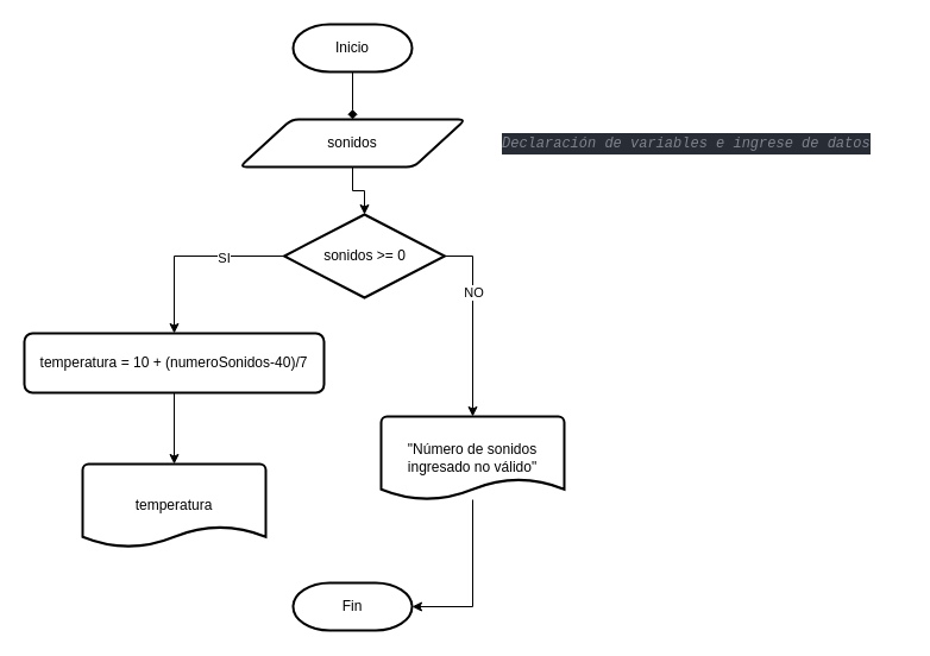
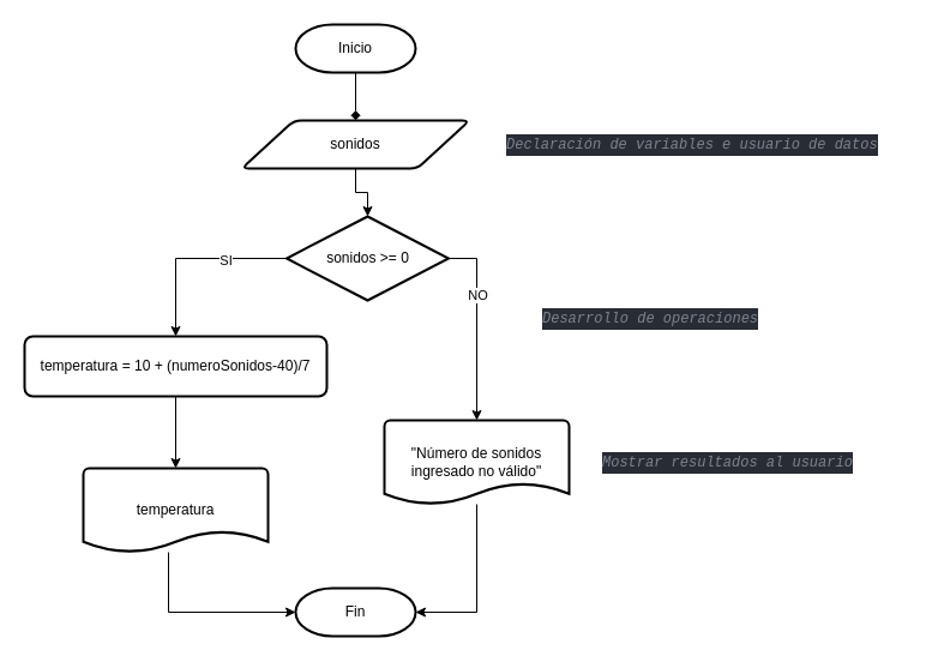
  <mxCell id="0" />
  <mxCell id="1" parent="0" />
  <mxCell id="2" value="Inicio" style="strokeWidth=2;html=1;shape=mxgraph.flowchart.terminator;whiteSpace=wrap;" vertex="1" parent="1"><mxGeometry x="246" y="20" width="100" height="40" as="geometry" /></mxCell>
  <mxCell id="3" style="edgeStyle=orthogonalEdgeStyle;rounded=0;orthogonalLoop=1;jettySize=auto;html=1;exitX=0.5;exitY=1;exitDx=0;exitDy=0;entryX=0.5;entryY=0;entryDx=0;entryDy=0;entryPerimeter=0;" edge="1" parent="1" source="4" target="11"><mxGeometry relative="1" as="geometry" /></mxCell>
  <mxCell id="4" value="sonidos" style="shape=parallelogram;html=1;strokeWidth=2;perimeter=parallelogramPerimeter;whiteSpace=wrap;rounded=1;arcSize=12;size=0.23;" vertex="1" parent="1"><mxGeometry x="201" y="100" width="190" height="40" as="geometry" /></mxCell>
  <mxCell id="5" value="Fin" style="strokeWidth=2;html=1;shape=mxgraph.flowchart.terminator;whiteSpace=wrap;" vertex="1" parent="1"><mxGeometry x="246" y="490" width="100" height="40" as="geometry" /></mxCell>
  <mxCell id="6" value="" style="endArrow=diamond;html=1;rounded=0;exitX=0.5;exitY=1;exitDx=0;exitDy=0;exitPerimeter=0;entryX=0.5;entryY=0;entryDx=0;entryDy=0;" edge="1" parent="1" source="2" target="4"><mxGeometry width="50" height="50" relative="1" as="geometry"><mxPoint x="126" y="220" as="sourcePoint" /><mxPoint x="176" y="170" as="targetPoint" /></mxGeometry></mxCell>
  <mxCell id="7" style="edgeStyle=orthogonalEdgeStyle;rounded=0;orthogonalLoop=1;jettySize=auto;html=1;exitX=0;exitY=0.5;exitDx=0;exitDy=0;exitPerimeter=0;entryX=0.5;entryY=0;entryDx=0;entryDy=0;" edge="1" parent="1" source="11" target="17"><mxGeometry relative="1" as="geometry" /></mxCell>
  <mxCell id="8" value="SI" style="edgeLabel;html=1;align=center;verticalAlign=middle;resizable=0;points=[];" vertex="1" connectable="0" parent="7"><mxGeometry x="-0.349" y="1" relative="1" as="geometry"><mxPoint as="offset" /></mxGeometry></mxCell>
  <mxCell id="9" style="edgeStyle=orthogonalEdgeStyle;rounded=0;orthogonalLoop=1;jettySize=auto;html=1;exitX=1;exitY=0.5;exitDx=0;exitDy=0;exitPerimeter=0;entryX=0.5;entryY=0;entryDx=0;entryDy=0;entryPerimeter=0;" edge="1" parent="1" source="11" target="13"><mxGeometry relative="1" as="geometry"><mxPoint x="561" y="390" as="targetPoint" /><Array as="points"><mxPoint x="397" y="215" /></Array></mxGeometry></mxCell>
  <mxCell id="10" value="NO" style="edgeLabel;html=1;align=center;verticalAlign=middle;resizable=0;points=[];" vertex="1" connectable="0" parent="9"><mxGeometry x="-0.323" relative="1" as="geometry"><mxPoint as="offset" /></mxGeometry></mxCell>
  <mxCell id="11" value="sonidos &amp;gt;= 0" style="strokeWidth=2;html=1;shape=mxgraph.flowchart.decision;whiteSpace=wrap;" vertex="1" parent="1"><mxGeometry x="238.5" y="180" width="135" height="70" as="geometry" /></mxCell>
  <mxCell id="12" style="edgeStyle=orthogonalEdgeStyle;rounded=0;orthogonalLoop=1;jettySize=auto;html=1;entryX=1;entryY=0.5;entryDx=0;entryDy=0;entryPerimeter=0;" edge="1" parent="1" source="13" target="5"><mxGeometry relative="1" as="geometry" /></mxCell>
  <mxCell id="13" value="&quot;Número de sonidos ingresado no válido&quot;" style="strokeWidth=2;html=1;shape=mxgraph.flowchart.document2;whiteSpace=wrap;size=0.25;" vertex="1" parent="1"><mxGeometry x="320" y="350" width="154" height="70" as="geometry" /></mxCell>
+ <mxCell id="14" value="&lt;div style=&quot;font-style: normal; font-variant-caps: normal; font-weight: normal; letter-spacing: normal; text-align: start; text-indent: 0px; text-transform: none; word-spacing: 0px; -webkit-text-stroke-width: 0px; text-decoration: none; color: rgb(171, 178, 191); background-color: rgb(40, 44, 52); font-family: &amp;quot;Fira Code&amp;quot;, &amp;quot;Menlo for Powerline&amp;quot;, Menlo, Monaco, &amp;quot;Courier New&amp;quot;, monospace; font-size: 12px; line-height: 18px;&quot;&gt;&lt;div&gt;&lt;span style=&quot;color: rgb(127, 132, 142); font-style: italic;&quot;&gt;Mostrar resultados al usuario&lt;/span&gt;&lt;/div&gt;&lt;/div&gt;" style="text;whiteSpace=wrap;html=1;" vertex="1" parent="1"><mxGeometry x="500" y="370" width="240" height="30" as="geometry" /></mxCell>
+ <mxCell id="15" value="&lt;div style=&quot;font-style: normal; font-variant-caps: normal; font-weight: normal; letter-spacing: normal; text-align: start; text-indent: 0px; text-transform: none; word-spacing: 0px; -webkit-text-stroke-width: 0px; text-decoration: none; color: rgb(171, 178, 191); background-color: rgb(40, 44, 52); font-family: &amp;quot;Fira Code&amp;quot;, &amp;quot;Menlo for Powerline&amp;quot;, Menlo, Monaco, &amp;quot;Courier New&amp;quot;, monospace; font-size: 12px; line-height: 18px;&quot;&gt;&lt;div&gt;&lt;span style=&quot;color: rgb(127, 132, 142); font-style: italic;&quot;&gt;Desarrollo de operaciones&lt;/span&gt;&lt;/div&gt;&lt;/div&gt;" style="text;whiteSpace=wrap;html=1;" vertex="1" parent="1"><mxGeometry x="450" y="250" width="210" height="30" as="geometry" /></mxCell>
  <mxCell id="16" style="edgeStyle=orthogonalEdgeStyle;rounded=0;orthogonalLoop=1;jettySize=auto;html=1;exitX=0.5;exitY=1;exitDx=0;exitDy=0;entryX=0.5;entryY=0;entryDx=0;entryDy=0;entryPerimeter=0;" edge="1" parent="1" source="17" target="20"><mxGeometry relative="1" as="geometry"><mxPoint x="296" y="370" as="targetPoint" /></mxGeometry></mxCell>
  <mxCell id="17" value="temperatura = 10 + (numeroSonidos-40)/7" style="rounded=1;whiteSpace=wrap;html=1;absoluteArcSize=1;arcSize=14;strokeWidth=2;" vertex="1" parent="1"><mxGeometry x="20" y="280" width="252" height="50" as="geometry" /></mxCell>
- <mxCell id="18" value="&lt;meta charset=&quot;utf-8&quot;&gt;&lt;div style=&quot;font-style: normal; font-variant-caps: normal; font-weight: normal; letter-spacing: normal; text-align: start; text-indent: 0px; text-transform: none; word-spacing: 0px; -webkit-text-stroke-width: 0px; text-decoration: none; color: rgb(171, 178, 191); background-color: rgb(40, 44, 52); font-family: &amp;quot;Fira Code&amp;quot;, &amp;quot;Menlo for Powerline&amp;quot;, Menlo, Monaco, &amp;quot;Courier New&amp;quot;, monospace; font-size: 12px; line-height: 18px;&quot;&gt;&lt;div&gt;&lt;span style=&quot;color: rgb(127, 132, 142); font-style: italic;&quot;&gt;Declaración de variables e ingrese de datos&lt;/span&gt;&lt;/div&gt;&lt;/div&gt;" style="text;whiteSpace=wrap;html=1;" vertex="1" parent="1"><mxGeometry x="420" y="105" width="340" height="30" as="geometry" /></mxCell>
+ <mxCell id="18" value="&lt;meta charset=&quot;utf-8&quot;&gt;&lt;div style=&quot;font-style: normal; font-variant-caps: normal; font-weight: normal; letter-spacing: normal; text-align: start; text-indent: 0px; text-transform: none; word-spacing: 0px; -webkit-text-stroke-width: 0px; text-decoration: none; color: rgb(171, 178, 191); background-color: rgb(40, 44, 52); font-family: &amp;quot;Fira Code&amp;quot;, &amp;quot;Menlo for Powerline&amp;quot;, Menlo, Monaco, &amp;quot;Courier New&amp;quot;, monospace; font-size: 12px; line-height: 18px;&quot;&gt;&lt;div&gt;&lt;span style=&quot;color: rgb(127, 132, 142); font-style: italic;&quot;&gt;Declaración de variables e usuario de datos&lt;/span&gt;&lt;/div&gt;&lt;/div&gt;" style="text;whiteSpace=wrap;html=1;" vertex="1" parent="1"><mxGeometry x="420" y="105" width="340" height="30" as="geometry" /></mxCell>
+ <mxCell id="19" style="edgeStyle=orthogonalEdgeStyle;rounded=0;orthogonalLoop=1;jettySize=auto;html=1;entryX=0;entryY=0.5;entryDx=0;entryDy=0;entryPerimeter=0;" edge="1" parent="1" source="20" target="5"><mxGeometry relative="1" as="geometry"><Array as="points"><mxPoint x="140" y="510" /></Array></mxGeometry></mxCell>
  <mxCell id="20" value="temperatura" style="strokeWidth=2;html=1;shape=mxgraph.flowchart.document2;whiteSpace=wrap;size=0.25;" vertex="1" parent="1"><mxGeometry x="69" y="390" width="154" height="70" as="geometry" /></mxCell>
